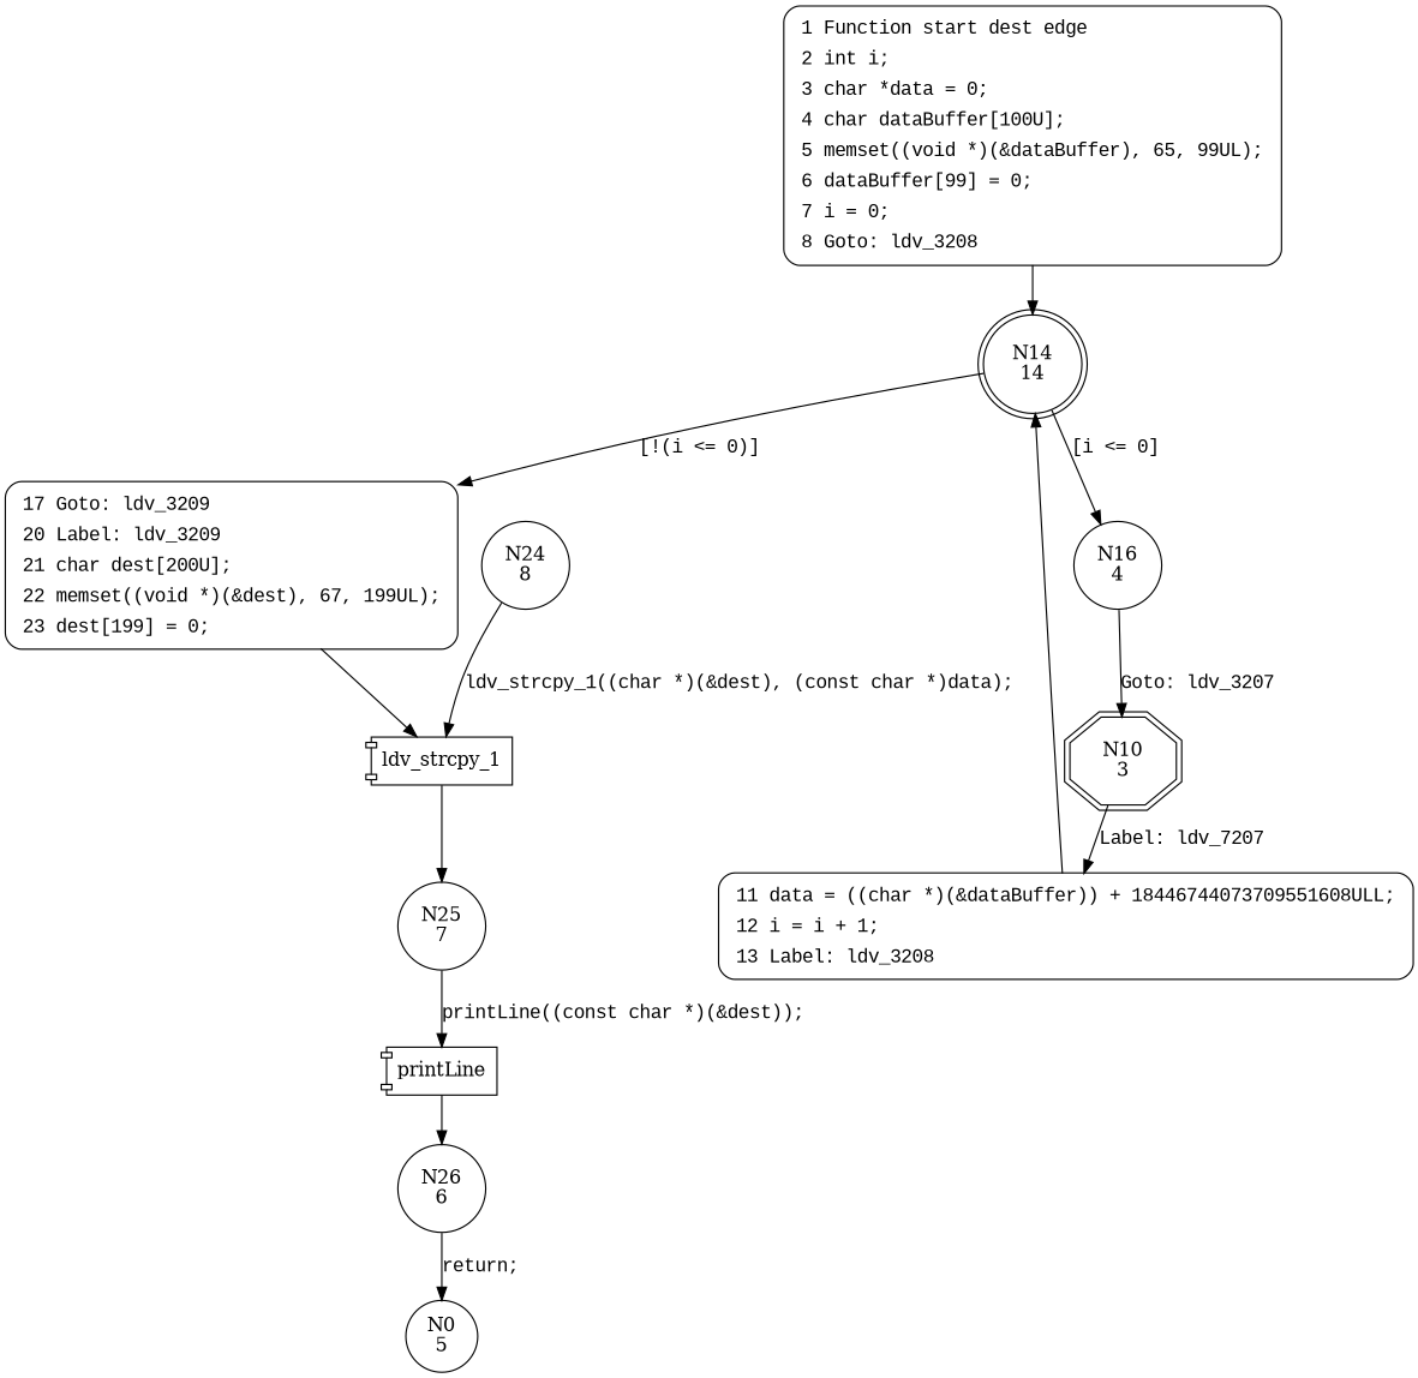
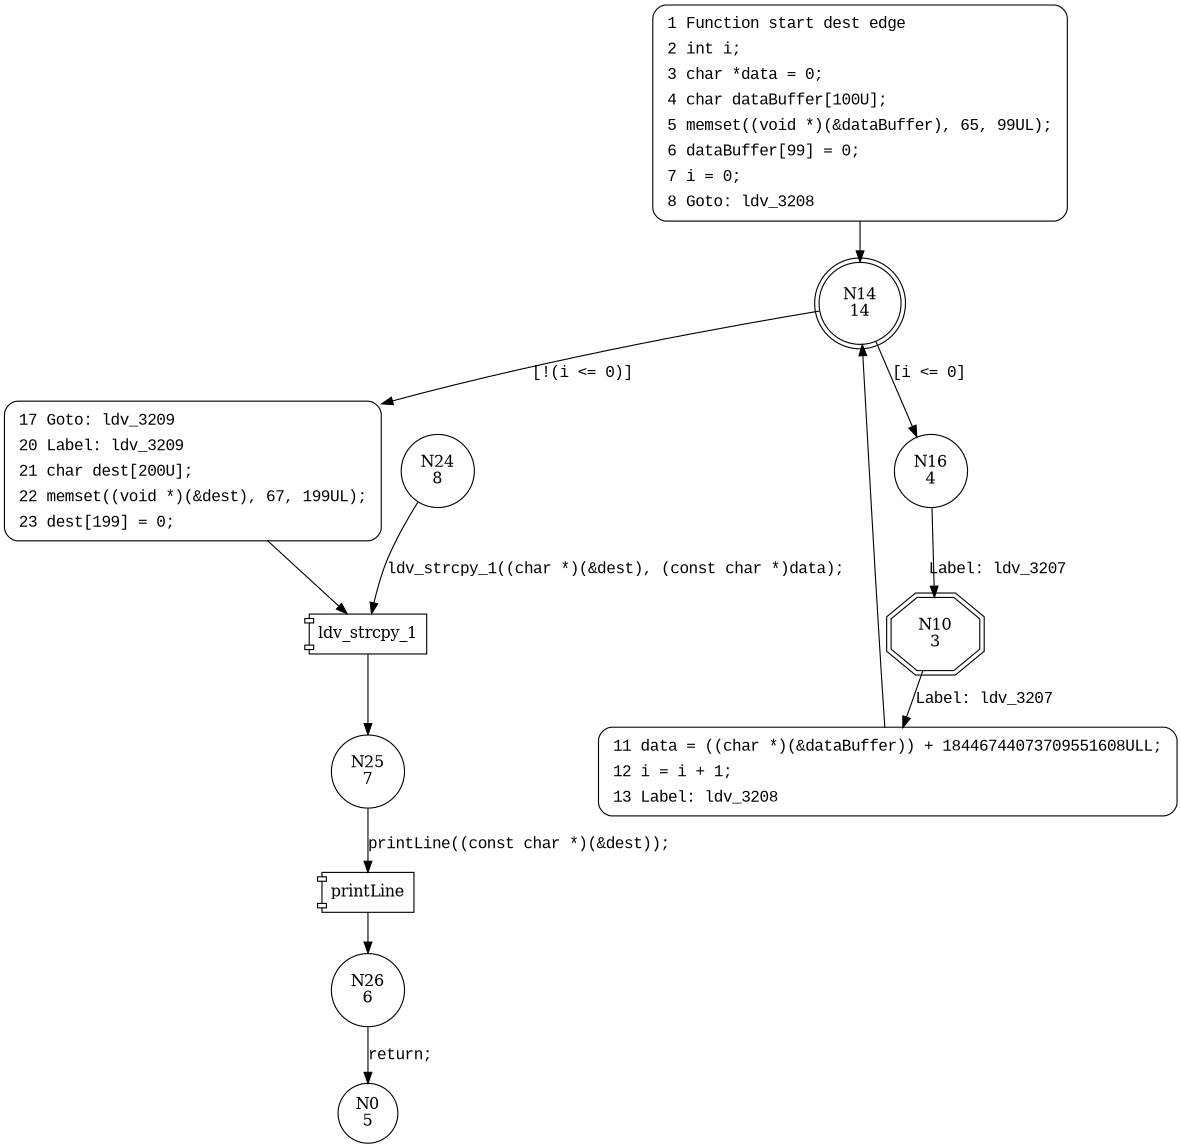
  digraph {
    node [shape=circle]
    edge [fontname="Courier New"]
    n1 [label="N14\n14" shape=doublecircle]
    n2 [label="N16\n4"]
    n3 [fillcolor=white fontname="Courier New" label=<<table border="0" cellborder="0" cellpadding="3" bgcolor="white"><tr><td align="right">17</td><td align="left">Goto: ldv_3209</td></tr><tr><td align="right">20</td><td align="left">Label: ldv_3209</td></tr><tr><td align="right">21</td><td align="left">char dest[200U];</td></tr><tr><td align="right">22</td><td align="left">memset((void *)(&amp;dest), 67, 199UL);</td></tr><tr><td align="right">23</td><td align="left">dest[199] = 0;</td></tr></table>> penwidth=1 shape=Mrecord style="filled,bold"]
    n4 [label="N10\n3" shape=doubleoctagon]
    n5 [label=ldv_strcpy_1 shape=component]
    n6 [fillcolor=white fontname="Courier New" label=<<table border="0" cellborder="0" cellpadding="3" bgcolor="white"><tr><td align="right">11</td><td align="left">data = ((char *)(&amp;dataBuffer)) + 18446744073709551608ULL;</td></tr><tr><td align="right">12</td><td align="left">i = i + 1;</td></tr><tr><td align="right">13</td><td align="left">Label: ldv_3208</td></tr></table>> penwidth=1 shape=Mrecord style="filled,bold"]
    n7 [label="N24\n8"]
    n8 [label="N25\n7"]
    n9 [label=printLine shape=component]
    n10 [label="N26\n6"]
    n11 [label="N0\n5"]
    n12 [fillcolor=white fontname="Courier New" label=<<table border="0" cellborder="0" cellpadding="3" bgcolor="white"><tr><td align="right">1</td><td align="left">Function start dest edge</td></tr><tr><td align="right">2</td><td align="left">int i;</td></tr><tr><td align="right">3</td><td align="left">char *data = 0;</td></tr><tr><td align="right">4</td><td align="left">char dataBuffer[100U];</td></tr><tr><td align="right">5</td><td align="left">memset((void *)(&amp;dataBuffer), 65, 99UL);</td></tr><tr><td align="right">6</td><td align="left">dataBuffer[99] = 0;</td></tr><tr><td align="right">7</td><td align="left">i = 0;</td></tr><tr><td align="right">8</td><td align="left">Goto: ldv_3208</td></tr></table>> penwidth=1 shape=Mrecord style="filled,bold"]
    n1 -> n2 [label="[i <= 0]"]
    n1 -> n3 [label="[!(i <= 0)]"]
-   n2 -> n4 [label="Goto: ldv_3207"]
+   n2 -> n4 [label="Label: ldv_3207"]
    n3 -> n5 [fontname=""]
-   n4 -> n6 [label="Label: ldv_7207"]
+   n4 -> n6 [label="Label: ldv_3207"]
    n5 -> n8
    n6 -> n1 [fontname=""]
    n7 -> n5 [label="ldv_strcpy_1((char *)(&dest), (const char *)data);"]
    n8 -> n9 [label="printLine((const char *)(&dest));"]
    n9 -> n10
    n10 -> n11 [label="return;"]
    n12 -> n1 [fontname=""]
  }
